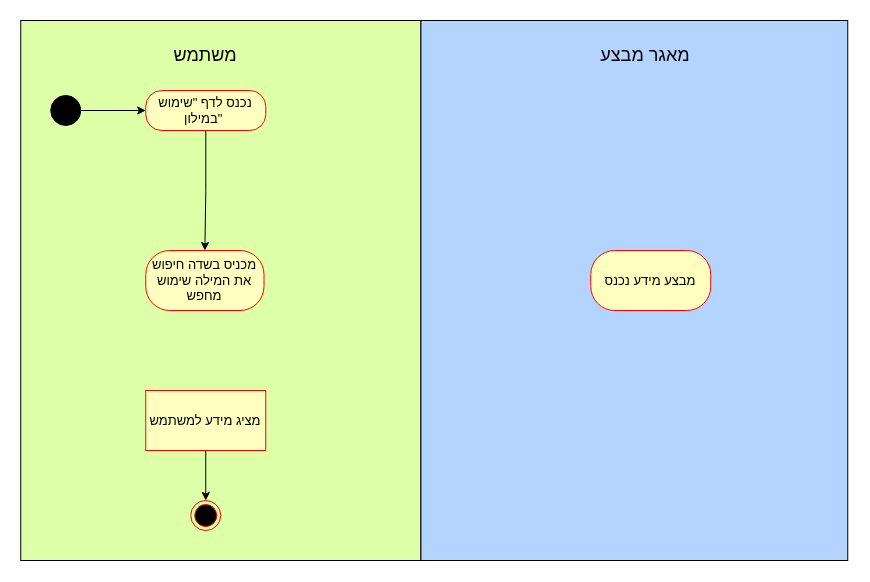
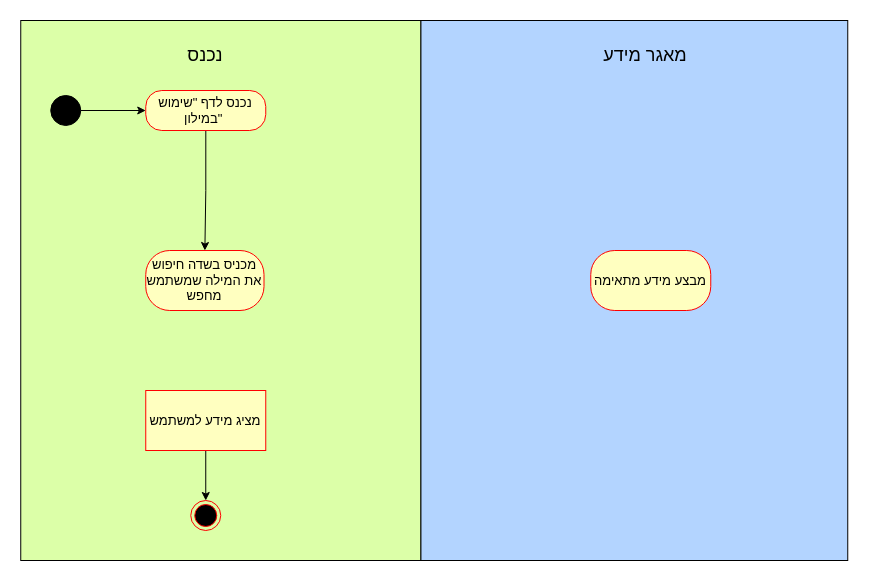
  <mxCell id="0" />
  <mxCell id="1" parent="0" />
  <mxCell id="2" value="" style="rounded=0;whiteSpace=wrap;html=1;fillColor=#B3D4FF;" vertex="1" parent="1"><mxGeometry x="420.25" y="20" width="427" height="540" as="geometry" /></mxCell>
  <mxCell id="3" value="" style="rounded=0;whiteSpace=wrap;html=1;fillColor=#DCFFA8;" vertex="1" parent="1"><mxGeometry x="20.25" y="20" width="400" height="540" as="geometry" /></mxCell>
- <mxCell id="4" value="&lt;span style=&quot;font-size: 18px&quot;&gt;משתמש&lt;/span&gt;" style="text;html=1;strokeColor=none;fillColor=none;align=center;verticalAlign=middle;whiteSpace=wrap;rounded=0;" vertex="1" parent="1"><mxGeometry x="135.25" y="40" width="140" height="30" as="geometry" /></mxCell>
- <mxCell id="5" value="&lt;font style=&quot;font-size: 18px&quot;&gt;מאגר מבצע&lt;/font&gt;" style="text;html=1;strokeColor=none;fillColor=none;align=center;verticalAlign=middle;whiteSpace=wrap;rounded=0;" vertex="1" parent="1"><mxGeometry x="590.25" y="40" width="110" height="30" as="geometry" /></mxCell>
+ <mxCell id="4" value="&lt;span style=&quot;font-size: 18px&quot;&gt;נכנס&lt;/span&gt;" style="text;html=1;strokeColor=none;fillColor=none;align=center;verticalAlign=middle;whiteSpace=wrap;rounded=0;" vertex="1" parent="1"><mxGeometry x="135.25" y="40" width="140" height="30" as="geometry" /></mxCell>
+ <mxCell id="5" value="&lt;font style=&quot;font-size: 18px&quot;&gt;מאגר מידע&lt;/font&gt;" style="text;html=1;strokeColor=none;fillColor=none;align=center;verticalAlign=middle;whiteSpace=wrap;rounded=0;" vertex="1" parent="1"><mxGeometry x="590.25" y="40" width="110" height="30" as="geometry" /></mxCell>
  <mxCell id="6" value="" style="edgeStyle=orthogonalEdgeStyle;rounded=0;orthogonalLoop=1;jettySize=auto;html=1;entryX=0;entryY=0.5;entryDx=0;entryDy=0;" edge="1" parent="1" source="7" target="10"><mxGeometry relative="1" as="geometry"><Array as="points"><mxPoint x="145.25" y="109" /></Array><mxPoint x="131" y="108.575" as="targetPoint" /></mxGeometry></mxCell>
  <mxCell id="7" value="" style="ellipse;whiteSpace=wrap;html=1;aspect=fixed;fontSize=18;fillColor=#000000;" vertex="1" parent="1"><mxGeometry x="50.25" y="95" width="30" height="30" as="geometry" /></mxCell>
  <mxCell id="8" value="" style="ellipse;html=1;shape=endState;fillColor=#000000;strokeColor=#ff0000;fontSize=11;" vertex="1" parent="1"><mxGeometry x="190.25" y="500" width="30" height="30" as="geometry" /></mxCell>
  <mxCell id="9" style="edgeStyle=orthogonalEdgeStyle;rounded=0;orthogonalLoop=1;jettySize=auto;html=1;fontSize=13;entryX=0.5;entryY=0;entryDx=0;entryDy=0;" edge="1" parent="1" source="10" target="15"><mxGeometry relative="1" as="geometry"><mxPoint x="205.25" y="230" as="targetPoint" /></mxGeometry></mxCell>
  <mxCell id="10" value="נכנס לדף &quot;שימוש במילון&quot;&amp;nbsp;" style="rounded=1;whiteSpace=wrap;html=1;arcSize=40;fontColor=#000000;fillColor=#ffffc0;strokeColor=#ff0000;fontSize=13;" vertex="1" parent="1"><mxGeometry x="145.25" y="90" width="120" height="40" as="geometry" /></mxCell>
  <mxCell id="11" style="edgeStyle=orthogonalEdgeStyle;rounded=0;orthogonalLoop=1;jettySize=auto;html=1;exitX=0.5;exitY=1;exitDx=0;exitDy=0;fontSize=13;" edge="1" parent="1"><mxGeometry relative="1" as="geometry"><mxPoint x="360.25" y="130" as="sourcePoint" /><mxPoint x="360.25" y="130" as="targetPoint" /></mxGeometry></mxCell>
- <mxCell id="12" value="מבצע מידע נכנס" style="whiteSpace=wrap;html=1;rounded=1;fontSize=13;fontColor=#000000;strokeColor=#ff0000;fillColor=#ffffc0;arcSize=40;" vertex="1" parent="1"><mxGeometry x="590.25" y="250" width="120" height="60" as="geometry" /></mxCell>
+ <mxCell id="12" value="מבצע מידע מתאימה" style="whiteSpace=wrap;html=1;rounded=1;fontSize=13;fontColor=#000000;strokeColor=#ff0000;fillColor=#ffffc0;arcSize=40;" vertex="1" parent="1"><mxGeometry x="590.25" y="250" width="120" height="60" as="geometry" /></mxCell>
  <mxCell id="13" style="edgeStyle=orthogonalEdgeStyle;rounded=0;orthogonalLoop=1;jettySize=auto;html=1;entryX=0.5;entryY=0;entryDx=0;entryDy=0;" edge="1" parent="1" source="14" target="8"><mxGeometry relative="1" as="geometry" /></mxCell>
  <mxCell id="14" value="מציג מידע למשתמש" style="whiteSpace=wrap;html=1;fontSize=13;fontColor=#000000;strokeColor=#ff0000;fillColor=#ffffc0;arcSize=40;rounded=0;" vertex="1" parent="1"><mxGeometry x="145.25" y="390" width="120" height="60" as="geometry" /></mxCell>
- <mxCell id="15" value="&lt;font style=&quot;font-size: 13px&quot;&gt;מכניס בשדה חיפוש את המילה שימוש מחפש&lt;/font&gt;" style="rounded=1;whiteSpace=wrap;html=1;arcSize=40;fontColor=#000000;fillColor=#ffffc0;strokeColor=#ff0000;fontSize=13;" vertex="1" parent="1"><mxGeometry x="145.25" y="250" width="118.25" height="60" as="geometry" /></mxCell>
+ <mxCell id="15" value="&lt;font style=&quot;font-size: 13px&quot;&gt;מכניס בשדה חיפוש את המילה שמשתמש מחפש&lt;/font&gt;" style="rounded=1;whiteSpace=wrap;html=1;arcSize=40;fontColor=#000000;fillColor=#ffffc0;strokeColor=#ff0000;fontSize=13;" vertex="1" parent="1"><mxGeometry x="145.25" y="250" width="118.25" height="60" as="geometry" /></mxCell>
